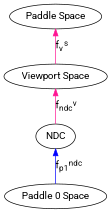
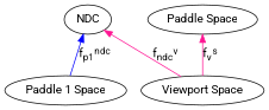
  digraph {
    fontname=Roboto
    rankdir=BT
    node [fontname=Roboto]
    edge [color=deeppink fontname=Roboto]
-   "Paddle 1 Space" [label="Paddle 0 Space"]
+   "Paddle 1 Space"
    NDC
    "Viewport Space"
    n4 [label="Paddle Space"]
    "Paddle 1 Space" -> NDC [color=blue label=<f<SUB>p1</SUB><SUP>ndc</SUP>>]
-   NDC -> "Viewport Space" [label=<f<SUB>ndc</SUB><SUP>v</SUP>>]
+   "Viewport Space" -> NDC [label=<f<SUB>ndc</SUB><SUP>v</SUP>>]
    "Viewport Space" -> n4 [label=<f<SUB>v</SUB><SUP>s</SUP>>]
  }
